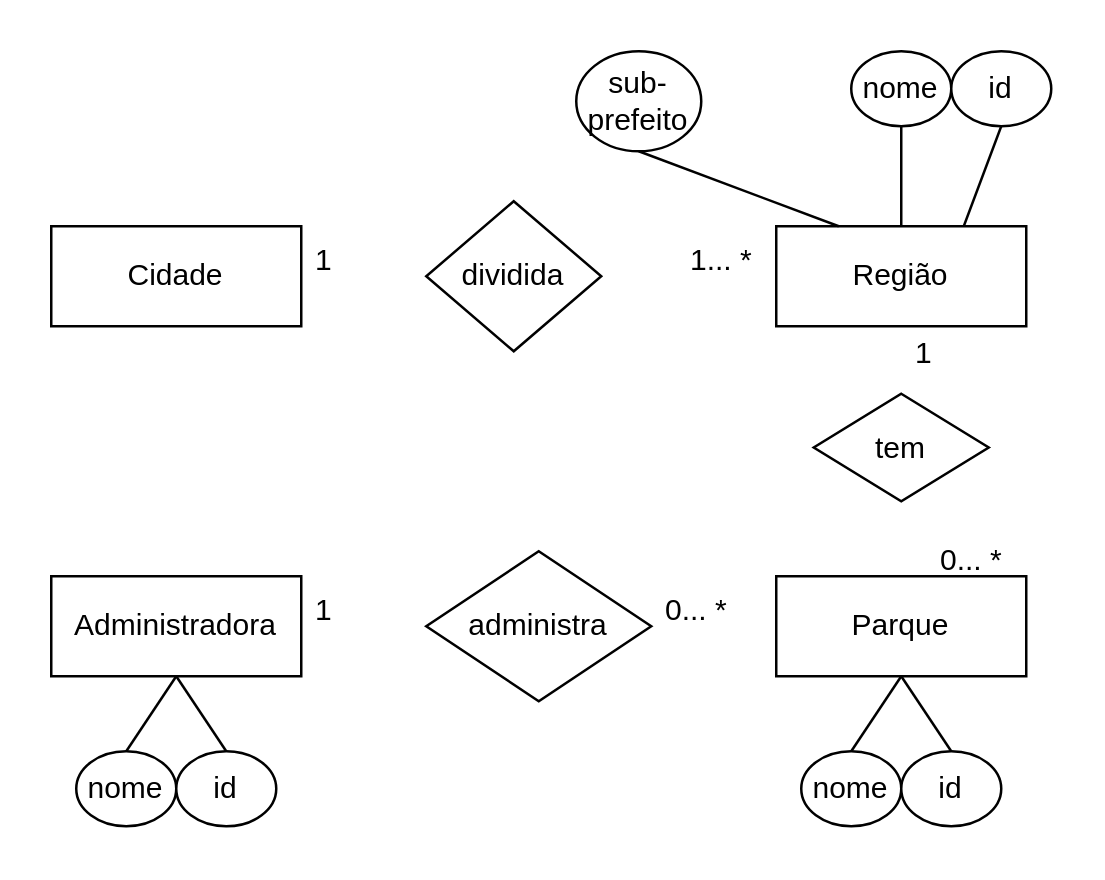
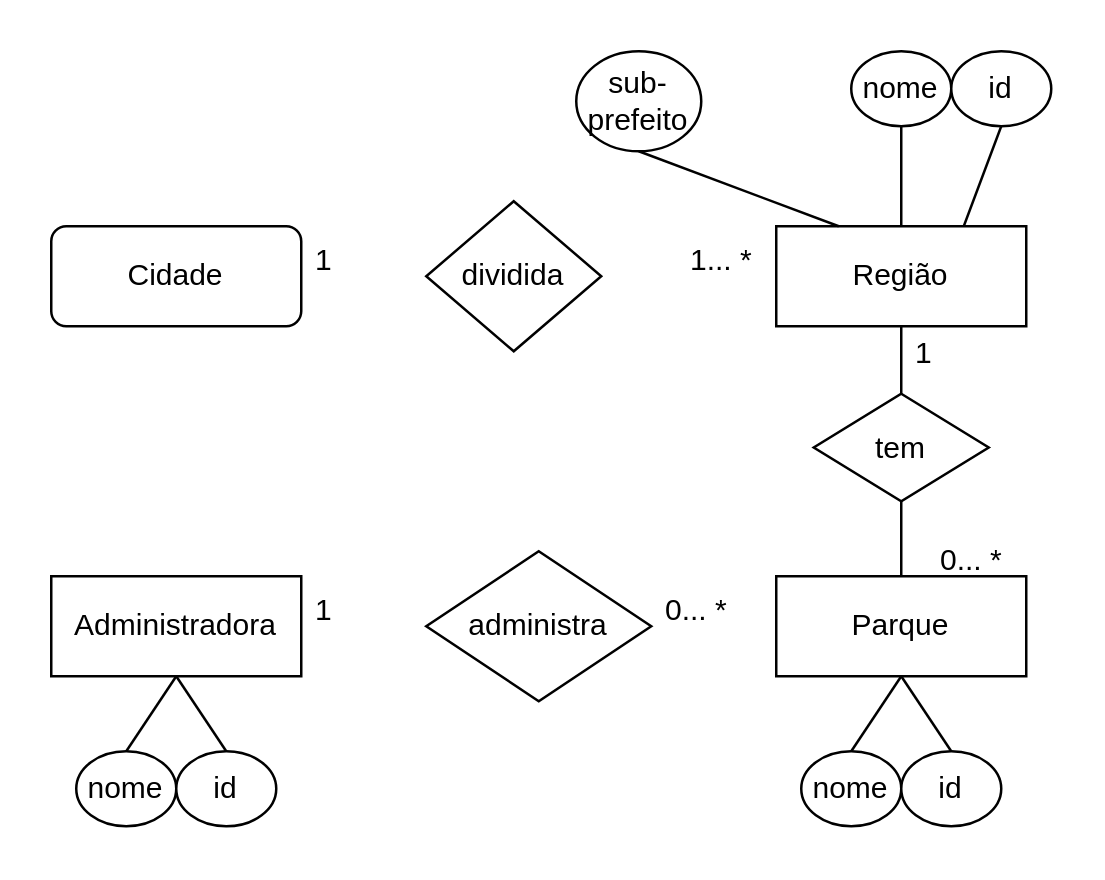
  <mxCell id="0" />
  <mxCell id="1" parent="0" />
- <mxCell id="2" value="Cidade" style="whiteSpace=wrap;html=1;align=center;" vertex="1" parent="1"><mxGeometry x="20" y="90" width="100" height="40" as="geometry" /></mxCell>
+ <mxCell id="2" value="Cidade" style="whiteSpace=wrap;html=1;align=center;rounded=1;" vertex="1" parent="1"><mxGeometry x="20" y="90" width="100" height="40" as="geometry" /></mxCell>
  <mxCell id="3" value="Região" style="whiteSpace=wrap;html=1;align=center;" vertex="1" parent="1"><mxGeometry x="310" y="90" width="100" height="40" as="geometry" /></mxCell>
  <mxCell id="4" value="sub-prefeito" style="ellipse;whiteSpace=wrap;html=1;align=center;" vertex="1" parent="1"><mxGeometry x="230" y="20" width="50" height="40" as="geometry" /></mxCell>
  <mxCell id="5" value="dividida" style="shape=rhombus;perimeter=rhombusPerimeter;whiteSpace=wrap;html=1;align=center;" vertex="1" parent="1"><mxGeometry x="170" y="80" width="70" height="60" as="geometry" /></mxCell>
  <mxCell id="6" value="" style="endArrow=none;html=1;rounded=0;entryX=0.5;entryY=1;entryDx=0;entryDy=0;exitX=0.25;exitY=0;exitDx=0;exitDy=0;" edge="1" parent="1" source="3" target="4"><mxGeometry relative="1" as="geometry"><mxPoint x="240" y="200" as="sourcePoint" /><mxPoint x="400" y="200" as="targetPoint" /></mxGeometry></mxCell>
  <mxCell id="7" value="1... *" style="text;strokeColor=none;fillColor=none;spacingLeft=4;spacingRight=4;overflow=hidden;rotatable=0;points=[[0,0.5],[1,0.5]];portConstraint=eastwest;fontSize=12;" vertex="1" parent="1"><mxGeometry x="270" y="90" width="40" height="30" as="geometry" /></mxCell>
  <mxCell id="8" value="1" style="text;strokeColor=none;fillColor=none;spacingLeft=4;spacingRight=4;overflow=hidden;rotatable=0;points=[[0,0.5],[1,0.5]];portConstraint=eastwest;fontSize=12;" vertex="1" parent="1"><mxGeometry x="120" y="90" width="40" height="30" as="geometry" /></mxCell>
  <mxCell id="9" value="nome" style="ellipse;whiteSpace=wrap;html=1;align=center;" vertex="1" parent="1"><mxGeometry x="340" y="20" width="40" height="30" as="geometry" /></mxCell>
  <mxCell id="10" value="id" style="ellipse;whiteSpace=wrap;html=1;align=center;" vertex="1" parent="1"><mxGeometry x="380" y="20" width="40" height="30" as="geometry" /></mxCell>
  <mxCell id="11" value="" style="endArrow=none;html=1;rounded=0;exitX=0.5;exitY=1;exitDx=0;exitDy=0;entryX=0.5;entryY=0;entryDx=0;entryDy=0;" edge="1" parent="1" source="9" target="3"><mxGeometry relative="1" as="geometry"><mxPoint y="190" as="sourcePoint" x="190" /><mxPoint x="350" y="190" as="targetPoint" /></mxGeometry></mxCell>
  <mxCell id="12" value="" style="endArrow=none;html=1;rounded=0;entryX=0.5;entryY=1;entryDx=0;entryDy=0;exitX=0.75;exitY=0;exitDx=0;exitDy=0;" edge="1" parent="1" source="3" target="10"><mxGeometry relative="1" as="geometry"><mxPoint x="260" y="150" as="sourcePoint" /><mxPoint x="420" y="150" as="targetPoint" /></mxGeometry></mxCell>
  <mxCell id="13" value="Parque" style="whiteSpace=wrap;html=1;align=center;" vertex="1" parent="1"><mxGeometry x="310" y="230" width="100" height="40" as="geometry" /></mxCell>
+ <mxCell id="14" value="" style="endArrow=none;html=1;rounded=0;entryX=0.5;entryY=1;entryDx=0;entryDy=0;" edge="1" parent="1" source="13" target="3"><mxGeometry relative="1" as="geometry"><mxPoint x="80" y="280" as="sourcePoint" /><mxPoint x="240" y="280" as="targetPoint" /></mxGeometry></mxCell>
  <mxCell id="15" value="tem" style="shape=rhombus;perimeter=rhombusPerimeter;whiteSpace=wrap;html=1;align=center;" vertex="1" parent="1"><mxGeometry x="325" y="157" width="70" height="43" as="geometry" /></mxCell>
  <mxCell id="16" value="0... *" style="text;strokeColor=none;fillColor=none;spacingLeft=4;spacingRight=4;overflow=hidden;rotatable=0;points=[[0,0.5],[1,0.5]];portConstraint=eastwest;fontSize=12;" vertex="1" parent="1"><mxGeometry x="370" y="210" width="40" height="30" as="geometry" /></mxCell>
  <mxCell id="17" value="1" style="text;strokeColor=none;fillColor=none;spacingLeft=4;spacingRight=4;overflow=hidden;rotatable=0;points=[[0,0.5],[1,0.5]];portConstraint=eastwest;fontSize=12;" vertex="1" parent="1"><mxGeometry x="360" y="127" width="40" height="30" as="geometry" /></mxCell>
  <mxCell id="18" value="nome" style="ellipse;whiteSpace=wrap;html=1;align=center;" vertex="1" parent="1"><mxGeometry x="320" y="300" width="40" height="30" as="geometry" /></mxCell>
  <mxCell id="19" value="id" style="ellipse;whiteSpace=wrap;html=1;align=center;" vertex="1" parent="1"><mxGeometry x="360" y="300" width="40" height="30" as="geometry" /></mxCell>
  <mxCell id="20" value="" style="endArrow=none;html=1;rounded=0;entryX=0.5;entryY=1;entryDx=0;entryDy=0;exitX=0.5;exitY=0;exitDx=0;exitDy=0;" edge="1" parent="1" source="18" target="13"><mxGeometry relative="1" as="geometry"><mxPoint x="140" y="300" as="sourcePoint" /><mxPoint x="300" y="300" as="targetPoint" /></mxGeometry></mxCell>
  <mxCell id="21" value="" style="endArrow=none;html=1;rounded=0;entryX=0.5;entryY=1;entryDx=0;entryDy=0;exitX=0.5;exitY=0;exitDx=0;exitDy=0;" edge="1" parent="1" source="19" target="13"><mxGeometry relative="1" as="geometry"><mxPoint x="90" y="310" as="sourcePoint" /><mxPoint x="250" y="310" as="targetPoint" /></mxGeometry></mxCell>
  <mxCell id="22" value="Administradora" style="whiteSpace=wrap;html=1;align=center;" vertex="1" parent="1"><mxGeometry x="20" y="230" width="100" height="40" as="geometry" /></mxCell>
  <mxCell id="23" value="administra" style="shape=rhombus;perimeter=rhombusPerimeter;whiteSpace=wrap;html=1;align=center;" vertex="1" parent="1"><mxGeometry x="170" y="220" width="90" height="60" as="geometry" /></mxCell>
  <mxCell id="24" value="0... *" style="text;strokeColor=none;fillColor=none;spacingLeft=4;spacingRight=4;overflow=hidden;rotatable=0;points=[[0,0.5],[1,0.5]];portConstraint=eastwest;fontSize=12;" vertex="1" parent="1"><mxGeometry x="260" y="230" width="40" height="30" as="geometry" /></mxCell>
  <mxCell id="25" value="1" style="text;strokeColor=none;fillColor=none;spacingLeft=4;spacingRight=4;overflow=hidden;rotatable=0;points=[[0,0.5],[1,0.5]];portConstraint=eastwest;fontSize=12;" vertex="1" parent="1"><mxGeometry x="120" y="230" width="40" height="30" as="geometry" /></mxCell>
  <mxCell id="26" value="nome" style="ellipse;whiteSpace=wrap;html=1;align=center;" vertex="1" parent="1"><mxGeometry x="30" y="300" width="40" height="30" as="geometry" /></mxCell>
  <mxCell id="27" value="id" style="ellipse;whiteSpace=wrap;html=1;align=center;" vertex="1" parent="1"><mxGeometry x="70" y="300" width="40" height="30" as="geometry" /></mxCell>
  <mxCell id="28" value="" style="endArrow=none;html=1;rounded=0;entryX=0.5;entryY=1;entryDx=0;entryDy=0;exitX=0.5;exitY=0;exitDx=0;exitDy=0;" edge="1" parent="1" source="26"><mxGeometry relative="1" as="geometry"><mxPoint x="-150" y="300" as="sourcePoint" /><mxPoint x="70" y="270" as="targetPoint" /></mxGeometry></mxCell>
  <mxCell id="29" value="" style="endArrow=none;html=1;rounded=0;entryX=0.5;entryY=1;entryDx=0;entryDy=0;exitX=0.5;exitY=0;exitDx=0;exitDy=0;" edge="1" parent="1" source="27"><mxGeometry relative="1" as="geometry"><mxPoint x="-200" y="310" as="sourcePoint" /><mxPoint x="70" y="270" as="targetPoint" /></mxGeometry></mxCell>
